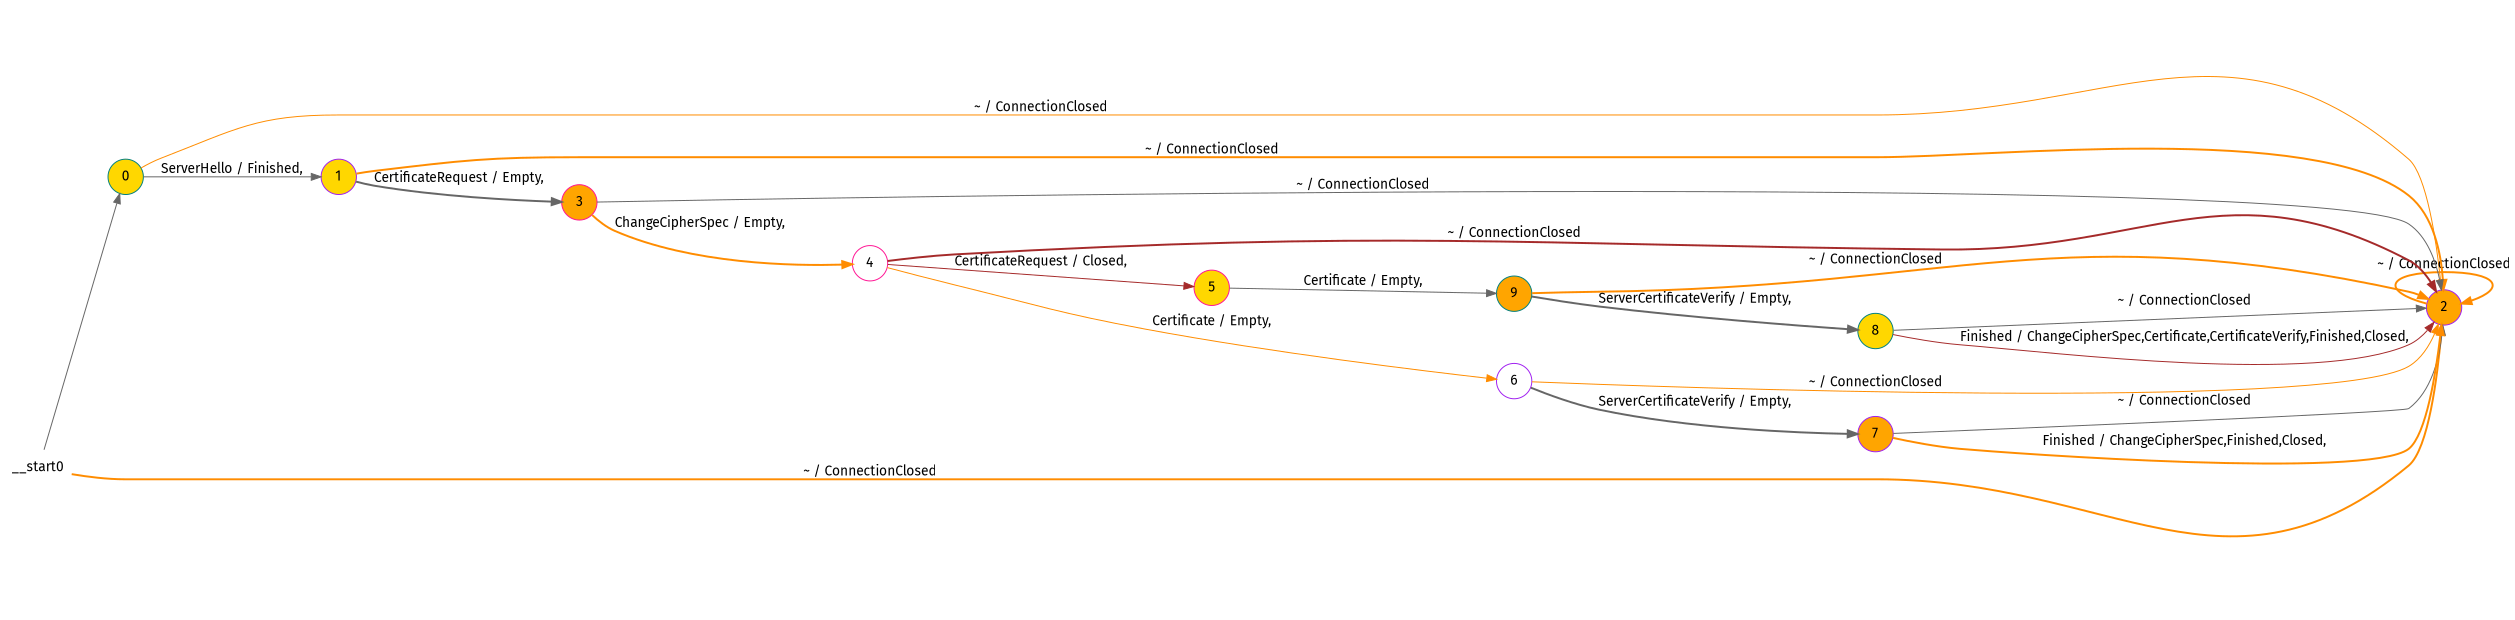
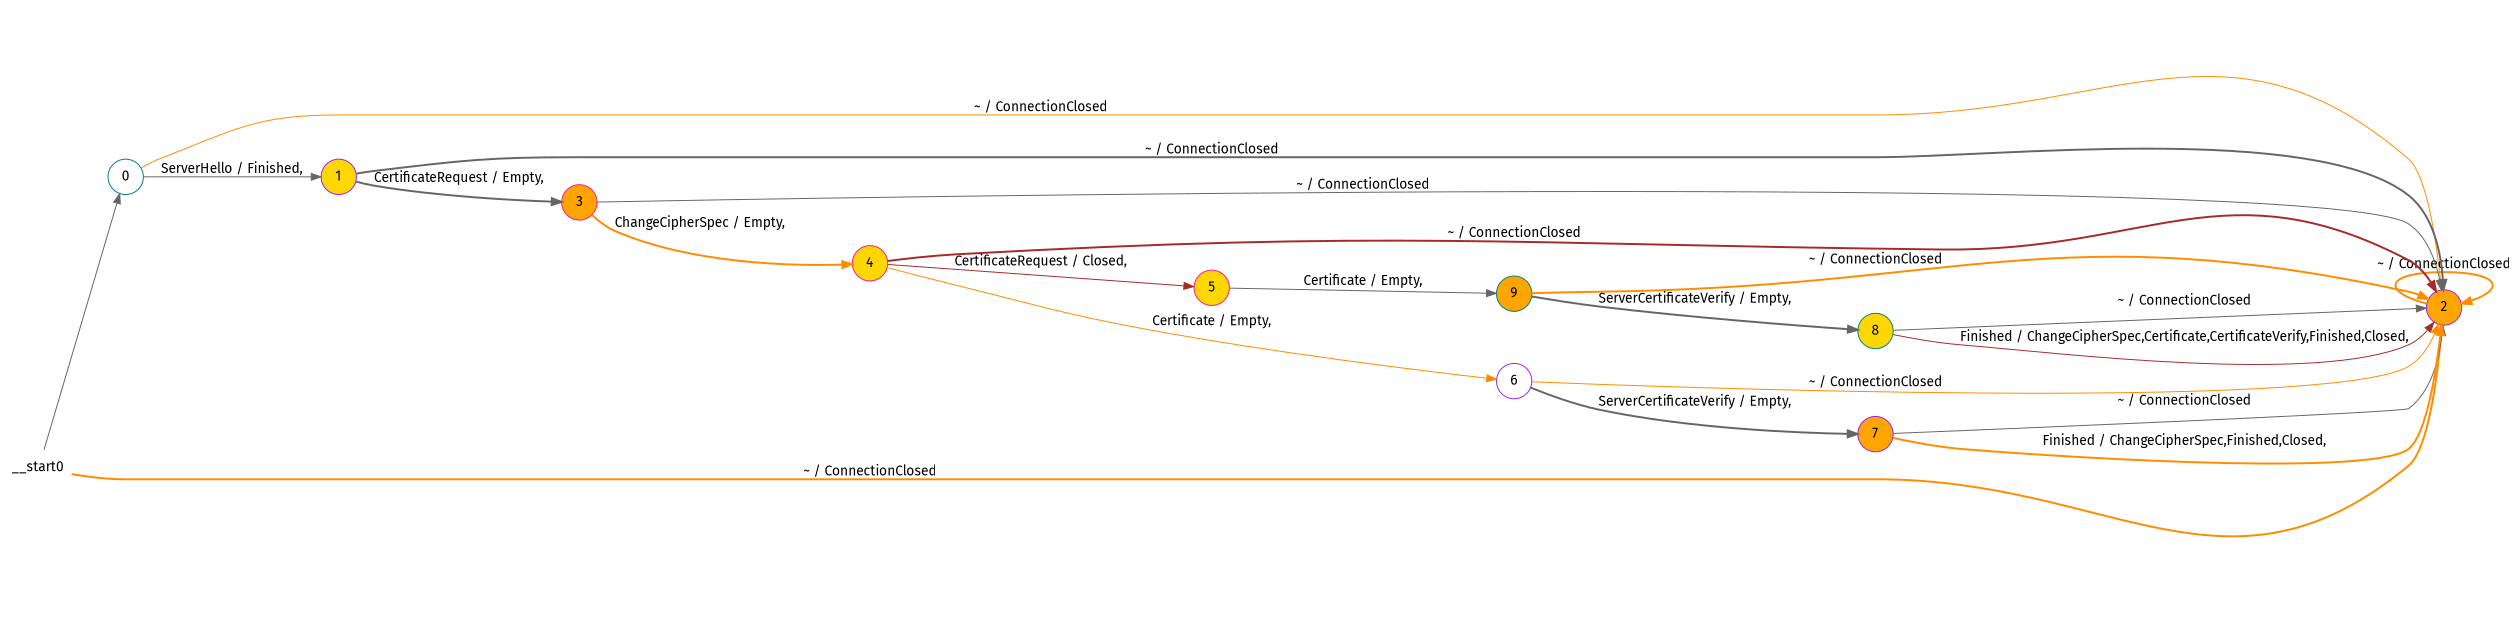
  digraph {
    fontname="Fira Sans"
    rankdir=LR
    node [color=deeppink fillcolor=gold fontname="Fira Sans" shape=circle style=filled]
    edge [color=gray40 fontname="Fira Sans" style=solid]
    __start0 [fillcolor=white shape=none]
-   n2 [color=teal label=0]
+   n2 [color=teal fillcolor=white label=0]
    n3 [color=purple fillcolor=orange label=2]
    n4 [color=purple label=1]
    n5 [fillcolor=orange label=3]
-   n6 [fillcolor=white label=4]
+   n6 [label=4]
    n7 [label=5]
    n8 [color=purple fillcolor=white label=6]
    n9 [color=teal fillcolor=orange label=9]
    n10 [color=purple fillcolor=orange label=7]
    n11 [color=teal label=8]
    __start0 -> n2
    __start0 -> n3 [color=darkorange label="~ / ConnectionClosed" style=bold]
    n2 -> n3 [color=darkorange label="~ / ConnectionClosed"]
    n2 -> n4 [label="ServerHello / Finished,"]
    n3 -> n3 [color=darkorange label="~ / ConnectionClosed" style=bold]
-   n4 -> n3 [color=darkorange label="~ / ConnectionClosed" style=bold]
+   n4 -> n3 [label="~ / ConnectionClosed" style=bold]
    n4 -> n5 [label="CertificateRequest / Empty," style=bold]
    n5 -> n3 [label="~ / ConnectionClosed"]
    n5 -> n6 [color=darkorange label="ChangeCipherSpec / Empty," style=bold]
    n6 -> n3 [color=brown label="~ / ConnectionClosed" style=bold]
    n6 -> n7 [color=brown label="CertificateRequest / Closed,"]
    n6 -> n8 [color=darkorange label="Certificate / Empty,"]
    n7 -> n9 [label="Certificate / Empty,"]
    n8 -> n3 [color=darkorange label="~ / ConnectionClosed"]
    n8 -> n10 [label="ServerCertificateVerify / Empty," style=bold]
    n9 -> n3 [color=darkorange label="~ / ConnectionClosed" style=bold]
    n9 -> n11 [label="ServerCertificateVerify / Empty," style=bold]
    n10 -> n3 [label="~ / ConnectionClosed"]
    n10 -> n3 [color=darkorange label="Finished / ChangeCipherSpec,Finished,Closed," style=bold]
    n11 -> n3 [label="~ / ConnectionClosed"]
    n11 -> n3 [color=brown label="Finished / ChangeCipherSpec,Certificate,CertificateVerify,Finished,Closed,"]
  }
